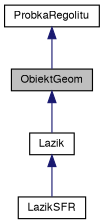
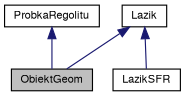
  digraph {
    node [color=black fillcolor=white fontname=FreeSans fontsize=10 shape=record style=filled]
    edge [color=midnightblue dir=back fontname=FreeSans fontsize=10 labelfontname=FreeSans labelfontsize=10 style=solid]
    n1 [fillcolor=grey75 fontcolor=black height=0.2 label=ObiektGeom width=0.4]
    n2 [height=0.2 label=Lazik width=0.4]
    n3 [height=0.2 label=LazikSFR width=0.4]
    n4 [height=0.2 label=ProbkaRegolitu width=0.4]
-   n1 -> n2
+   n2 -> n1
    n2 -> n3
    n4 -> n1
  }
